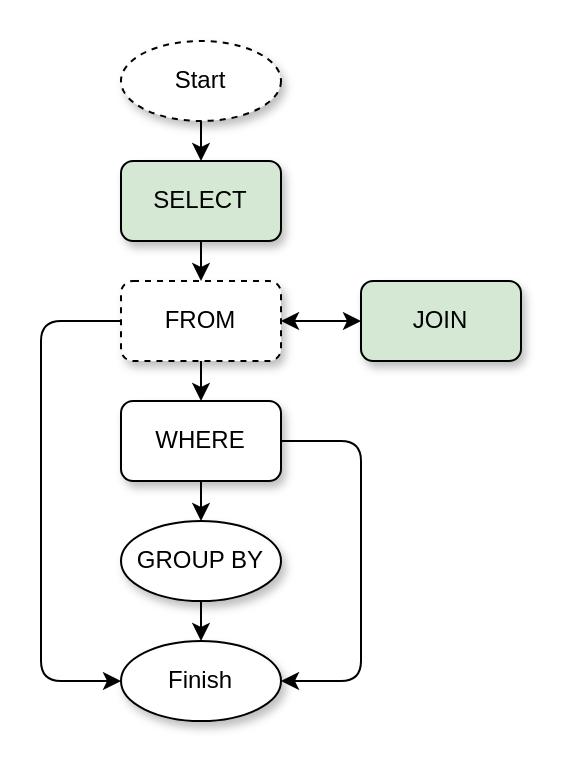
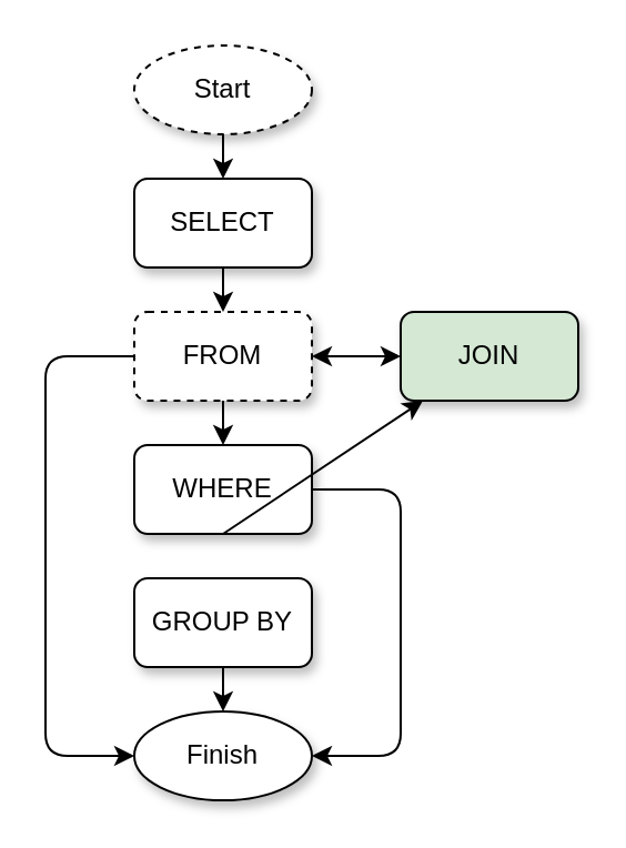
  <mxCell id="0" />
  <mxCell id="1" parent="0" />
- <mxCell id="2" value="SELECT" style="rounded=1;whiteSpace=wrap;html=1;fontSize=12;glass=0;strokeWidth=1;shadow=1;fillColor=#d5e8d4;" vertex="1" parent="1"><mxGeometry x="60" y="80" width="80" height="40" as="geometry" /></mxCell>
+ <mxCell id="2" value="SELECT" style="rounded=1;whiteSpace=wrap;html=1;fontSize=12;glass=0;strokeWidth=1;shadow=1;" vertex="1" parent="1"><mxGeometry x="60" y="80" width="80" height="40" as="geometry" /></mxCell>
  <mxCell id="3" value="FROM" style="rounded=1;whiteSpace=wrap;html=1;fontSize=12;glass=0;strokeWidth=1;shadow=1;dashed=1;" vertex="1" parent="1"><mxGeometry x="60" y="140" width="80" height="40" as="geometry" /></mxCell>
  <mxCell id="4" value="WHERE" style="rounded=1;whiteSpace=wrap;html=1;fontSize=12;glass=0;strokeWidth=1;shadow=1;" vertex="1" parent="1"><mxGeometry x="60" y="200" width="80" height="40" as="geometry" /></mxCell>
  <mxCell id="5" value="Start" style="ellipse;whiteSpace=wrap;html=1;shadow=1;dashed=1;" vertex="1" parent="1"><mxGeometry x="60" y="20" width="80" height="40" as="geometry" /></mxCell>
  <mxCell id="6" value="Finish" style="ellipse;whiteSpace=wrap;html=1;shadow=1;" vertex="1" parent="1"><mxGeometry x="60" y="320" width="80" height="40" as="geometry" /></mxCell>
  <mxCell id="7" value="JOIN" style="rounded=1;whiteSpace=wrap;html=1;fontSize=12;glass=0;strokeWidth=1;shadow=1;fillColor=#d5e8d4;" vertex="1" parent="1"><mxGeometry x="180" y="140" width="80" height="40" as="geometry" /></mxCell>
- <mxCell id="8" value="GROUP BY" style="ellipse;whiteSpace=wrap;html=1;fontSize=12;glass=0;strokeWidth=1;shadow=1;" vertex="1" parent="1"><mxGeometry x="60" y="260" width="80" height="40" as="geometry" /></mxCell>
+ <mxCell id="8" value="GROUP BY" style="rounded=1;whiteSpace=wrap;html=1;fontSize=12;glass=0;strokeWidth=1;shadow=1;" vertex="1" parent="1"><mxGeometry x="60" y="260" width="80" height="40" as="geometry" /></mxCell>
  <mxCell id="9" value="" style="endArrow=classic;startArrow=classic;html=1;rounded=0;exitX=1;exitY=0.5;exitDx=0;exitDy=0;" edge="1" parent="1" source="3"><mxGeometry width="50" height="50" relative="1" as="geometry"><mxPoint x="240" y="210" as="sourcePoint" /><mxPoint x="180" y="160" as="targetPoint" /></mxGeometry></mxCell>
  <mxCell id="10" value="" style="endArrow=classic;html=1;rounded=0;exitX=0.5;exitY=1;exitDx=0;exitDy=0;" edge="1" parent="1" source="5" target="2"><mxGeometry width="50" height="50" relative="1" as="geometry"><mxPoint x="240" y="210" as="sourcePoint" /><mxPoint x="290" y="160" as="targetPoint" /></mxGeometry></mxCell>
  <mxCell id="11" value="" style="endArrow=classic;html=1;rounded=0;exitX=0.5;exitY=1;exitDx=0;exitDy=0;entryX=0.5;entryY=0;entryDx=0;entryDy=0;" edge="1" parent="1" source="2" target="3"><mxGeometry width="50" height="50" relative="1" as="geometry"><mxPoint x="240" y="210" as="sourcePoint" /><mxPoint x="290" y="160" as="targetPoint" /></mxGeometry></mxCell>
  <mxCell id="12" value="" style="endArrow=classic;html=1;rounded=0;exitX=0.5;exitY=1;exitDx=0;exitDy=0;entryX=0.5;entryY=0;entryDx=0;entryDy=0;" edge="1" parent="1" source="3" target="4"><mxGeometry width="50" height="50" relative="1" as="geometry"><mxPoint x="240" y="210" as="sourcePoint" /><mxPoint x="290" y="160" as="targetPoint" /></mxGeometry></mxCell>
- <mxCell id="13" value="" style="endArrow=classic;html=1;rounded=0;exitX=0.5;exitY=1;exitDx=0;exitDy=0;entryX=0.5;entryY=0;entryDx=0;entryDy=0;" edge="1" parent="1" source="4" target="8"><mxGeometry width="50" height="50" relative="1" as="geometry"><mxPoint x="240" y="210" as="sourcePoint" /><mxPoint x="290" y="160" as="targetPoint" /></mxGeometry></mxCell>
+ <mxCell id="13" value="" style="endArrow=classic;html=1;rounded=0;exitX=0.5;exitY=1;exitDx=0;exitDy=0;" edge="1" parent="1" source="4" target="7"><mxGeometry width="50" height="50" relative="1" as="geometry"><mxPoint x="240" y="210" as="sourcePoint" /><mxPoint x="290" y="160" as="targetPoint" /></mxGeometry></mxCell>
  <mxCell id="14" value="" style="endArrow=classic;html=1;rounded=0;exitX=0.5;exitY=1;exitDx=0;exitDy=0;entryX=0.5;entryY=0;entryDx=0;entryDy=0;" edge="1" parent="1" source="8" target="6"><mxGeometry width="50" height="50" relative="1" as="geometry"><mxPoint x="240" y="210" as="sourcePoint" /><mxPoint x="290" y="160" as="targetPoint" /></mxGeometry></mxCell>
  <mxCell id="15" value="" style="endArrow=classic;html=1;rounded=1;exitX=1;exitY=0.5;exitDx=0;exitDy=0;entryX=1;entryY=0.5;entryDx=0;entryDy=0;curved=0;" edge="1" parent="1" source="4" target="6"><mxGeometry width="50" height="50" relative="1" as="geometry"><mxPoint x="240" y="210" as="sourcePoint" /><mxPoint x="180" y="220" as="targetPoint" /><Array as="points"><mxPoint x="180" y="220" /><mxPoint x="180" y="340" /></Array></mxGeometry></mxCell>
  <mxCell id="16" value="" style="endArrow=classic;html=1;rounded=1;exitX=0;exitY=0.5;exitDx=0;exitDy=0;entryX=0;entryY=0.5;entryDx=0;entryDy=0;curved=0;" edge="1" parent="1" source="3" target="6"><mxGeometry width="50" height="50" relative="1" as="geometry"><mxPoint x="240" y="210" as="sourcePoint" /><mxPoint x="290" y="160" as="targetPoint" /><Array as="points"><mxPoint x="20" y="160" /><mxPoint x="20" y="340" /></Array></mxGeometry></mxCell>
